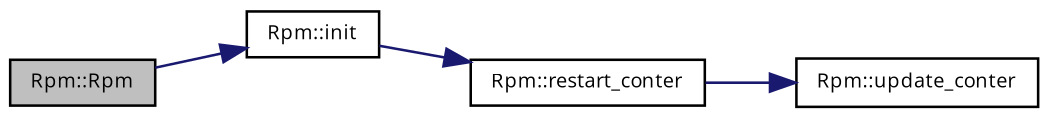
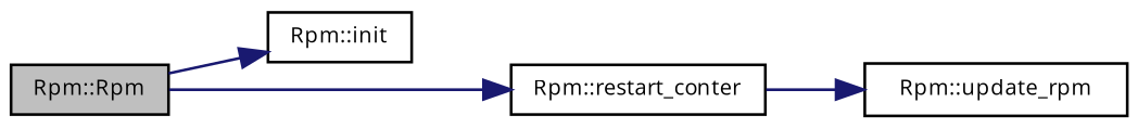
  digraph {
    fontname="Open Sans"
    rankdir=LR
    node [color=black fontname="Open Sans" fontsize=8 shape=record]
    edge [color=midnightblue fontname="Open Sans" fontsize=8 labelfontname=DejaVuSansMono labelfontsize=8 style=solid]
    n1 [fillcolor=grey75 fontcolor=black height=0.2 label="Rpm::Rpm" style=filled width=0.4]
    n2 [height=0.2 label="Rpm::init" width=0.4]
    n3 [height=0.2 label="Rpm::restart_conter" width=0.4]
-   n4 [height=0.2 label="Rpm::update_conter" width=0.4]
+   n4 [height=0.2 label="Rpm::update_rpm" width=0.4]
    n1 -> n2
-   n2 -> n3
+   n1 -> n3
    n3 -> n4
  }
